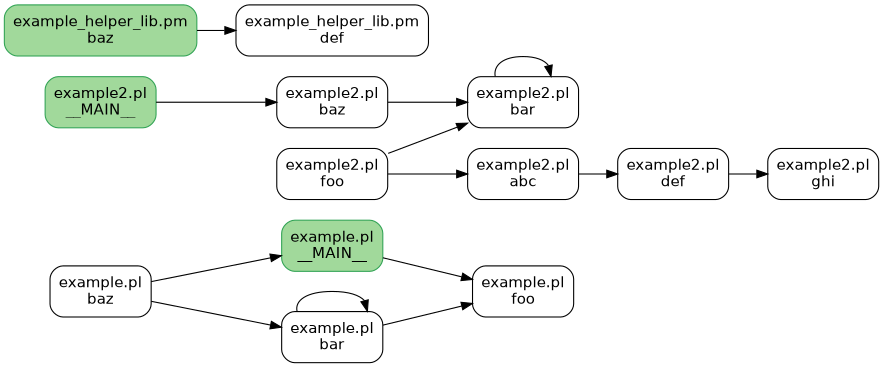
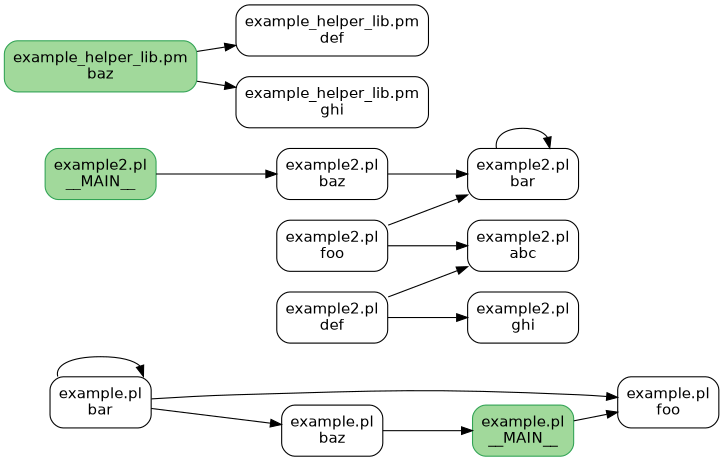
  digraph {
    concentrate=true
    fontname="DejaVu Sans"
    rankdir=LR
    node [fontname="DejaVu Sans" shape=Mrecord]
    edge [fontname="DejaVu Sans"]
    n1 [color="/greens3/3" fillcolor="/greens3/2" height=0.65278 label="example.pl\n__MAIN__" style=filled width=1.1111]
    n2 [height=0.65278 label="example.pl\nfoo" width=1.0556]
    n3 [height=0.65278 label="example.pl\nbaz" width=1.0556]
    n4 [height=0.65278 label="example.pl\nbar" width=1.0556]
    n5 [color="/greens3/3" fillcolor="/greens3/2" height=0.65278 label="example2.pl\n__MAIN__" style=filled width=1.1667]
    n6 [height=0.65278 label="example2.pl\nbaz" width=1.1667]
    n7 [height=0.65278 label="example2.pl\nbar" width=1.1667]
    n8 [height=0.65278 label="example2.pl\nfoo" width=1.1667]
    n9 [height=0.65278 label="example2.pl\nabc" width=1.1667]
    n10 [height=0.65278 label="example2.pl\ndef" width=1.1667]
    n11 [height=0.65278 label="example2.pl\nghi" width=1.1667]
    n12 [color="/greens3/3" fillcolor="/greens3/2" height=0.65278 label="example_helper_lib.pm\nbaz" style=filled width=2.0278]
    n13 [height=0.65278 label="example_helper_lib.pm\ndef" width=2.0278]
+   n14 [height=0.65278 label="example_helper_lib.pm\nghi" width=2.0278]
    n1 -> n2
    n3 -> n1
    n4 -> n2
-   n3 -> n4
+   n4 -> n3
    n4 -> n4
    n5 -> n6
    n6 -> n7
    n7 -> n7
    n8 -> n7
    n8 -> n9
-   n9 -> n10
+   n10 -> n9
    n10 -> n11
    n12 -> n13
+   n12 -> n14
  }
